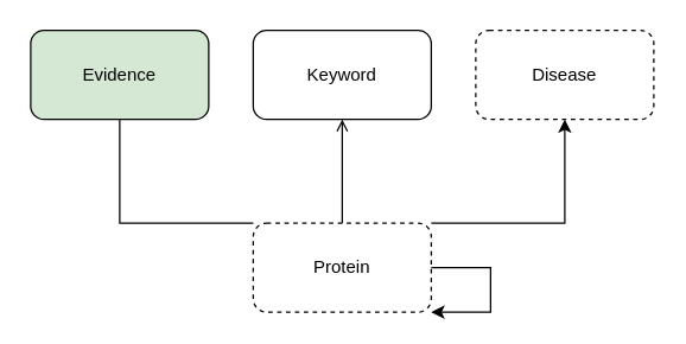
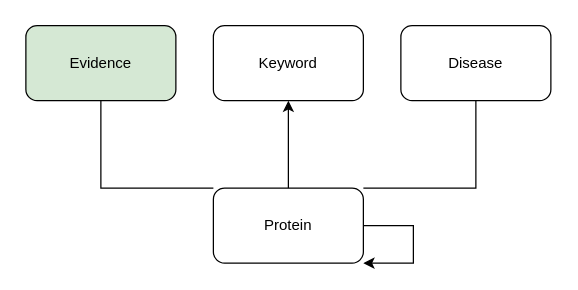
  <mxCell id="0" />
  <mxCell id="1" parent="0" />
- <mxCell id="2" style="edgeStyle=orthogonalEdgeStyle;rounded=0;orthogonalLoop=1;jettySize=auto;html=1;exitX=0.5;exitY=0;exitDx=0;exitDy=0;entryX=0.5;entryY=1;entryDx=0;entryDy=0;endArrow=open;" edge="1" parent="1" source="5" target="6"><mxGeometry relative="1" as="geometry" /></mxCell>
- <mxCell id="3" style="edgeStyle=orthogonalEdgeStyle;rounded=0;orthogonalLoop=1;jettySize=auto;html=1;exitX=1;exitY=0;exitDx=0;exitDy=0;" edge="1" parent="1" source="5" target="7"><mxGeometry relative="1" as="geometry"><Array as="points"><mxPoint x="380" y="150" /></Array></mxGeometry></mxCell>
+ <mxCell id="2" style="edgeStyle=orthogonalEdgeStyle;rounded=0;orthogonalLoop=1;jettySize=auto;html=1;exitX=0.5;exitY=0;exitDx=0;exitDy=0;entryX=0.5;entryY=1;entryDx=0;entryDy=0;" edge="1" parent="1" source="5" target="6"><mxGeometry relative="1" as="geometry" /></mxCell>
+ <mxCell id="3" style="edgeStyle=orthogonalEdgeStyle;rounded=0;orthogonalLoop=1;jettySize=auto;html=1;exitX=1;exitY=0;exitDx=0;exitDy=0;endArrow=none;" edge="1" parent="1" source="5" target="7"><mxGeometry relative="1" as="geometry"><Array as="points"><mxPoint x="380" y="150" /></Array></mxGeometry></mxCell>
  <mxCell id="4" style="edgeStyle=orthogonalEdgeStyle;rounded=0;orthogonalLoop=1;jettySize=auto;html=1;exitX=0;exitY=0;exitDx=0;exitDy=0;entryX=0.5;entryY=1;entryDx=0;entryDy=0;endArrow=none;" edge="1" parent="1" source="5" target="8"><mxGeometry relative="1" as="geometry"><Array as="points"><mxPoint x="80" y="150" /></Array></mxGeometry></mxCell>
- <mxCell id="5" value="Protein" style="rounded=1;whiteSpace=wrap;html=1;dashed=1;" vertex="1" parent="1"><mxGeometry x="170" y="150" width="120" height="60" as="geometry" /></mxCell>
+ <mxCell id="5" value="Protein" style="rounded=1;whiteSpace=wrap;html=1;" vertex="1" parent="1"><mxGeometry x="170" y="150" width="120" height="60" as="geometry" /></mxCell>
  <mxCell id="6" value="Keyword" style="rounded=1;whiteSpace=wrap;html=1;" vertex="1" parent="1"><mxGeometry x="170" y="20" width="120" height="60" as="geometry" /></mxCell>
- <mxCell id="7" value="Disease" style="rounded=1;whiteSpace=wrap;html=1;dashed=1;" vertex="1" parent="1"><mxGeometry x="320" y="20" width="120" height="60" as="geometry" /></mxCell>
+ <mxCell id="7" value="Disease" style="rounded=1;whiteSpace=wrap;html=1;" vertex="1" parent="1"><mxGeometry x="320" y="20" width="120" height="60" as="geometry" /></mxCell>
  <mxCell id="8" value="Evidence" style="rounded=1;whiteSpace=wrap;html=1;fillColor=#d5e8d4;" vertex="1" parent="1"><mxGeometry x="20" y="20" width="120" height="60" as="geometry" /></mxCell>
  <mxCell id="9" style="edgeStyle=orthogonalEdgeStyle;rounded=0;orthogonalLoop=1;jettySize=auto;html=1;exitX=1;exitY=0.5;exitDx=0;exitDy=0;entryX=1;entryY=1;entryDx=0;entryDy=0;" edge="1" parent="1" source="5" target="5"><mxGeometry relative="1" as="geometry"><Array as="points"><mxPoint x="330" y="180" /><mxPoint x="330" y="210" /></Array></mxGeometry></mxCell>
